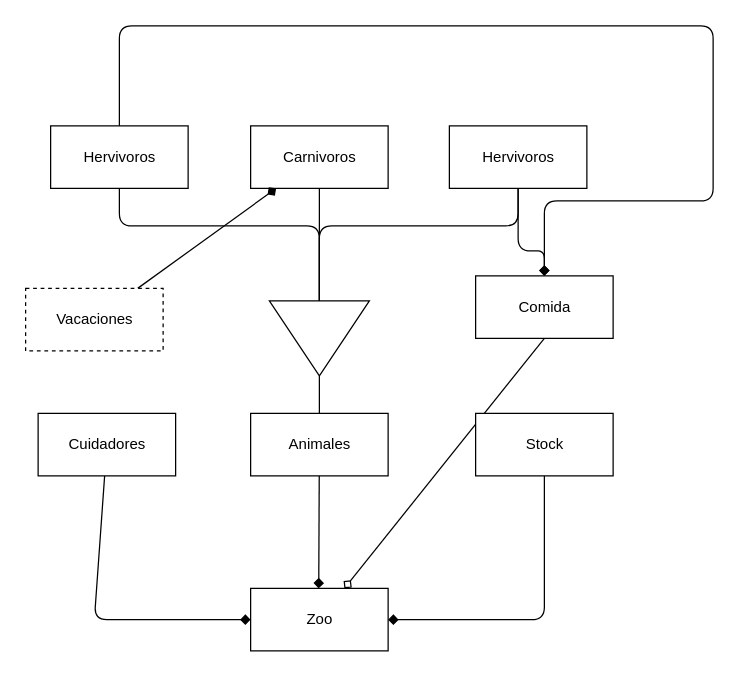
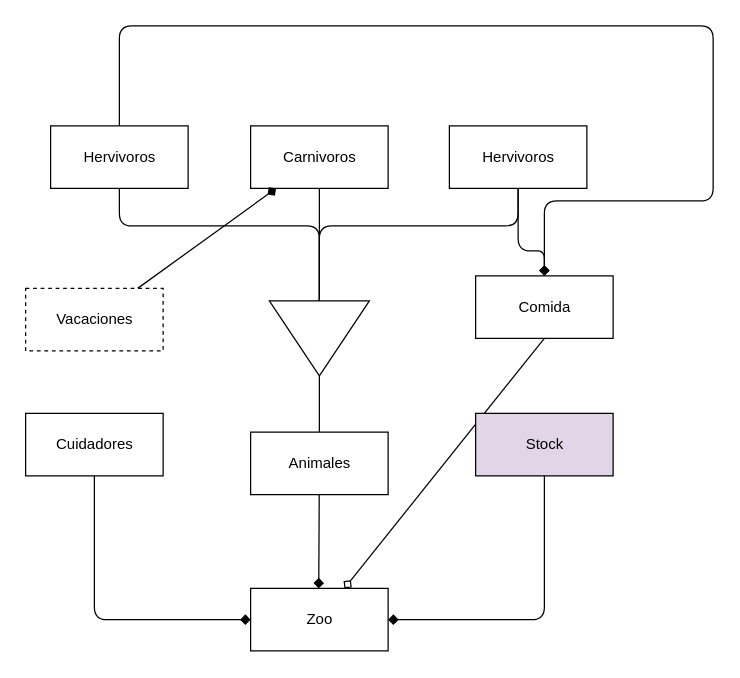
  <mxCell id="0" />
  <mxCell id="1" parent="0" />
  <mxCell id="2" value="Zoo" style="html=1;" vertex="1" parent="1"><mxGeometry x="200" y="470" width="110" height="50" as="geometry" /></mxCell>
  <mxCell id="3" value="" style="edgeStyle=none;html=1;endArrow=diamond;endFill=0;exitX=0.5;exitY=1;exitDx=0;exitDy=0;" edge="1" parent="1" source="9" target="2"><mxGeometry relative="1" as="geometry"><mxPoint x="380" y="300" as="sourcePoint" /></mxGeometry></mxCell>
- <mxCell id="4" value="Stock" style="html=1;" vertex="1" parent="1"><mxGeometry x="380" y="330" width="110" height="50" as="geometry" /></mxCell>
+ <mxCell id="4" value="Stock" style="html=1;fillColor=#e1d5e7;" vertex="1" parent="1"><mxGeometry x="380" y="330" width="110" height="50" as="geometry" /></mxCell>
  <mxCell id="5" style="edgeStyle=none;html=1;entryX=0.5;entryY=0;entryDx=0;entryDy=0;endArrow=diamond;endFill=1;startArrow=none;" edge="1" parent="1" source="11"><mxGeometry relative="1" as="geometry"><mxPoint x="254.5" y="320" as="sourcePoint" /><mxPoint x="254.5" y="470" as="targetPoint" /></mxGeometry></mxCell>
  <mxCell id="6" style="edgeStyle=none;html=1;entryX=1;entryY=0.5;entryDx=0;entryDy=0;endArrow=diamond;endFill=1;" edge="1" parent="1" target="2"><mxGeometry relative="1" as="geometry"><mxPoint x="435" y="380" as="sourcePoint" /><mxPoint x="434.5" y="470" as="targetPoint" /><Array as="points"><mxPoint x="435" y="495" /></Array></mxGeometry></mxCell>
  <mxCell id="7" style="edgeStyle=none;html=1;entryX=0;entryY=0.5;entryDx=0;entryDy=0;endArrow=diamond;endFill=1;" edge="1" parent="1" source="8" target="2"><mxGeometry relative="1" as="geometry"><Array as="points"><mxPoint x="75" y="495" /></Array></mxGeometry></mxCell>
- <mxCell id="8" value="Cuidadores" style="html=1;" vertex="1" parent="1"><mxGeometry x="30" y="330" width="110" height="50" as="geometry" /></mxCell>
+ <mxCell id="8" value="Cuidadores" style="html=1;" vertex="1" parent="1"><mxGeometry x="20" y="330" width="110" height="50" as="geometry" /></mxCell>
  <mxCell id="9" value="Comida" style="html=1;" vertex="1" parent="1"><mxGeometry x="380" y="220" width="110" height="50" as="geometry" /></mxCell>
  <mxCell id="10" style="edgeStyle=none;html=1;entryX=1;entryY=0.5;entryDx=0;entryDy=0;endArrow=none;endFill=0;" edge="1" parent="1" source="11" target="15"><mxGeometry relative="1" as="geometry" /></mxCell>
- <mxCell id="11" value="Animales" style="html=1;" vertex="1" parent="1"><mxGeometry x="200" y="330" width="110" height="50" as="geometry" /></mxCell>
+ <mxCell id="11" value="Animales" style="html=1;" vertex="1" parent="1"><mxGeometry x="200" y="345" width="110" height="50" as="geometry" /></mxCell>
  <mxCell id="12" style="edgeStyle=none;html=1;endArrow=none;endFill=0;" edge="1" parent="1" source="15"><mxGeometry relative="1" as="geometry"><mxPoint x="255" y="150" as="targetPoint" /></mxGeometry></mxCell>
  <mxCell id="13" style="edgeStyle=none;html=1;endArrow=none;endFill=0;entryX=0.5;entryY=1;entryDx=0;entryDy=0;" edge="1" parent="1" source="15" target="20"><mxGeometry relative="1" as="geometry"><mxPoint x="320" y="180" as="targetPoint" /><Array as="points"><mxPoint x="255" y="180" /><mxPoint x="414" y="180" /></Array></mxGeometry></mxCell>
  <mxCell id="14" style="edgeStyle=none;html=1;endArrow=none;endFill=0;entryX=0.5;entryY=1;entryDx=0;entryDy=0;" edge="1" parent="1" source="15" target="17"><mxGeometry relative="1" as="geometry"><mxPoint x="180" y="140" as="targetPoint" /><Array as="points"><mxPoint x="255" y="180" /><mxPoint x="95" y="180" /></Array></mxGeometry></mxCell>
  <mxCell id="15" value="" style="triangle;whiteSpace=wrap;html=1;rotation=90;" vertex="1" parent="1"><mxGeometry x="225" y="230" width="60" height="80" as="geometry" /></mxCell>
  <mxCell id="16" style="edgeStyle=none;html=1;entryX=0.5;entryY=0;entryDx=0;entryDy=0;endArrow=diamond;endFill=1;exitX=0.5;exitY=0;exitDx=0;exitDy=0;" edge="1" parent="1" source="17" target="9"><mxGeometry relative="1" as="geometry"><Array as="points"><mxPoint x="95" y="20" /><mxPoint x="570" y="20" /><mxPoint x="570" y="160" /><mxPoint x="435" y="160" /></Array></mxGeometry></mxCell>
  <mxCell id="17" value="Hervivoros" style="html=1;" vertex="1" parent="1"><mxGeometry x="40" width="110" height="50" as="geometry" y="100" /></mxCell>
  <mxCell id="18" value="Carnivoros" style="html=1;" vertex="1" parent="1"><mxGeometry x="200" width="110" height="50" as="geometry" y="100" /></mxCell>
  <mxCell id="19" style="edgeStyle=none;html=1;entryX=0.5;entryY=0;entryDx=0;entryDy=0;endArrow=diamond;endFill=1;" edge="1" parent="1" source="20" target="9"><mxGeometry relative="1" as="geometry"><Array as="points"><mxPoint x="414" y="200" /><mxPoint x="435" y="200" /></Array></mxGeometry></mxCell>
  <mxCell id="20" value="Hervivoros" style="html=1;" vertex="1" parent="1"><mxGeometry x="359" width="110" height="50" as="geometry" y="100" /></mxCell>
  <mxCell id="21" style="edgeStyle=none;html=1;endArrow=diamond;endFill=1;" edge="1" parent="1" source="22" target="18"><mxGeometry relative="1" as="geometry" /></mxCell>
  <mxCell id="22" value="Vacaciones" style="html=1;dashed=1;" vertex="1" parent="1"><mxGeometry x="20" y="230" width="110" height="50" as="geometry" /></mxCell>
